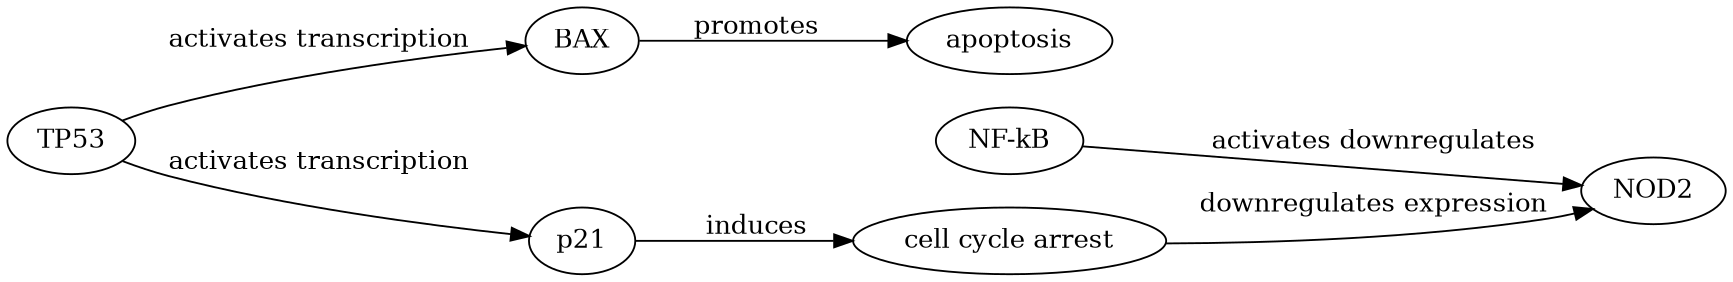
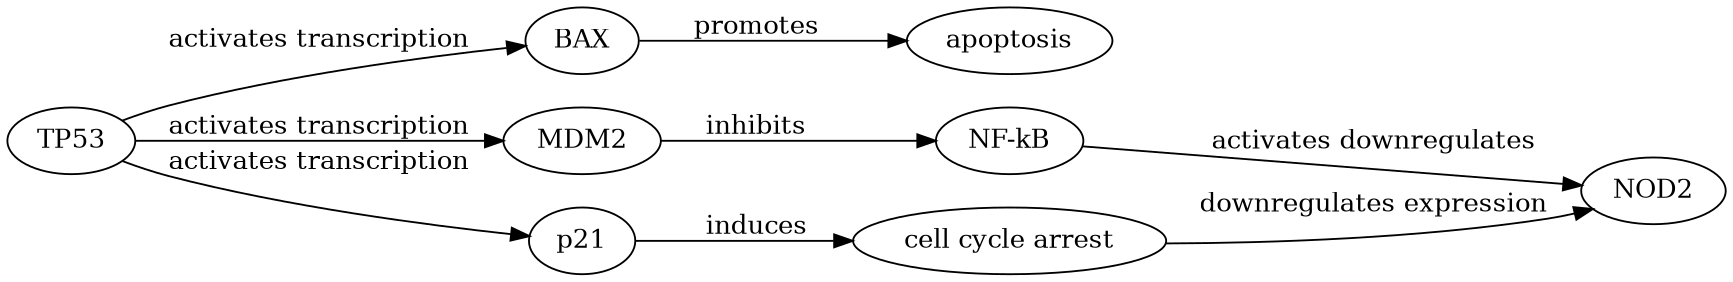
  digraph {
    rankdir=LR
    edge [probability=0.9]
    TP53
    BAX
+   MDM2
    p21
    apoptosis
    "NF-kB"
    "cell cycle arrest"
    NOD2
    TP53 -> BAX [evidence="PMID: 10871862" label="activates transcription"]
+   TP53 -> MDM2 [evidence="PMID: 16458856" label="activates transcription" probability=0.95]
    TP53 -> p21 [evidence="PMID: 7957061" label="activates transcription"]
    BAX -> apoptosis [evidence="PMID: 10449407" label=promotes probability=0.85]
+   MDM2 -> "NF-kB" [evidence="PMID: 11297557" label=inhibits probability=0.7]
    p21 -> "cell cycle arrest" [evidence="PMID: 8668203" label=induces probability=0.85]
    "NF-kB" -> NOD2 [evidence="PMID: 12101285" label="activates downregulates" probability=0.8]
    "cell cycle arrest" -> NOD2 [evidence="PMID: 15087488" label="downregulates expression" probability=0.5]
  }
